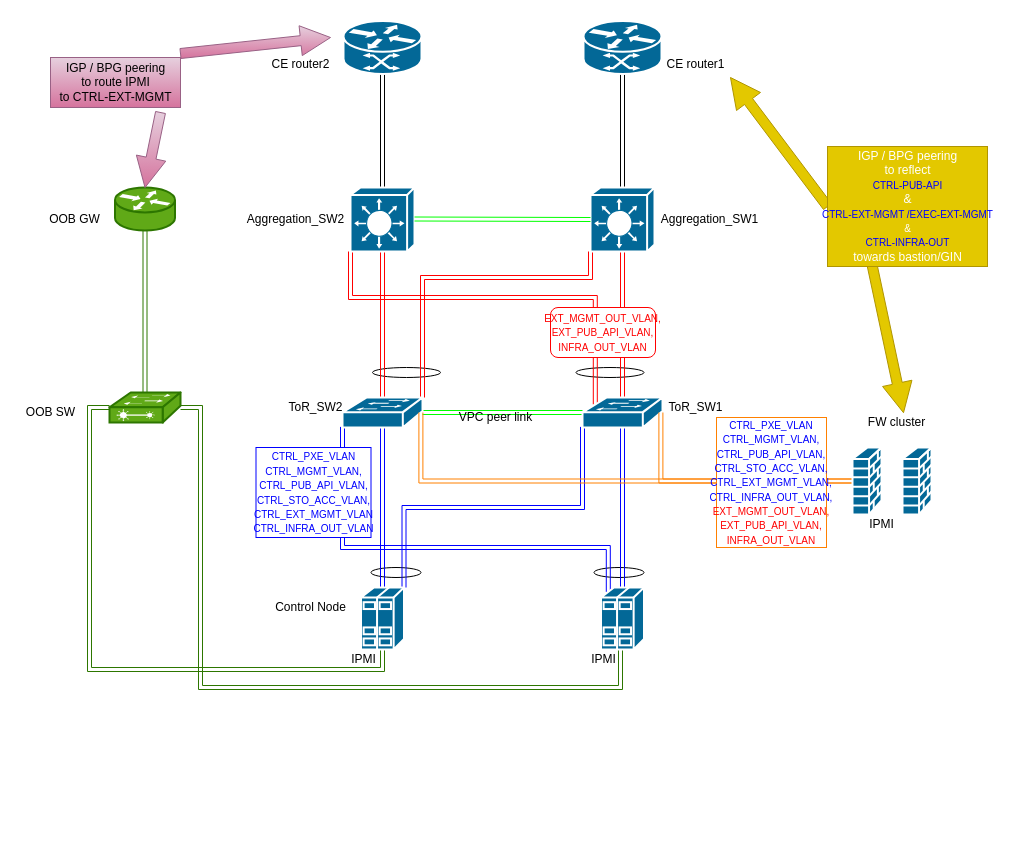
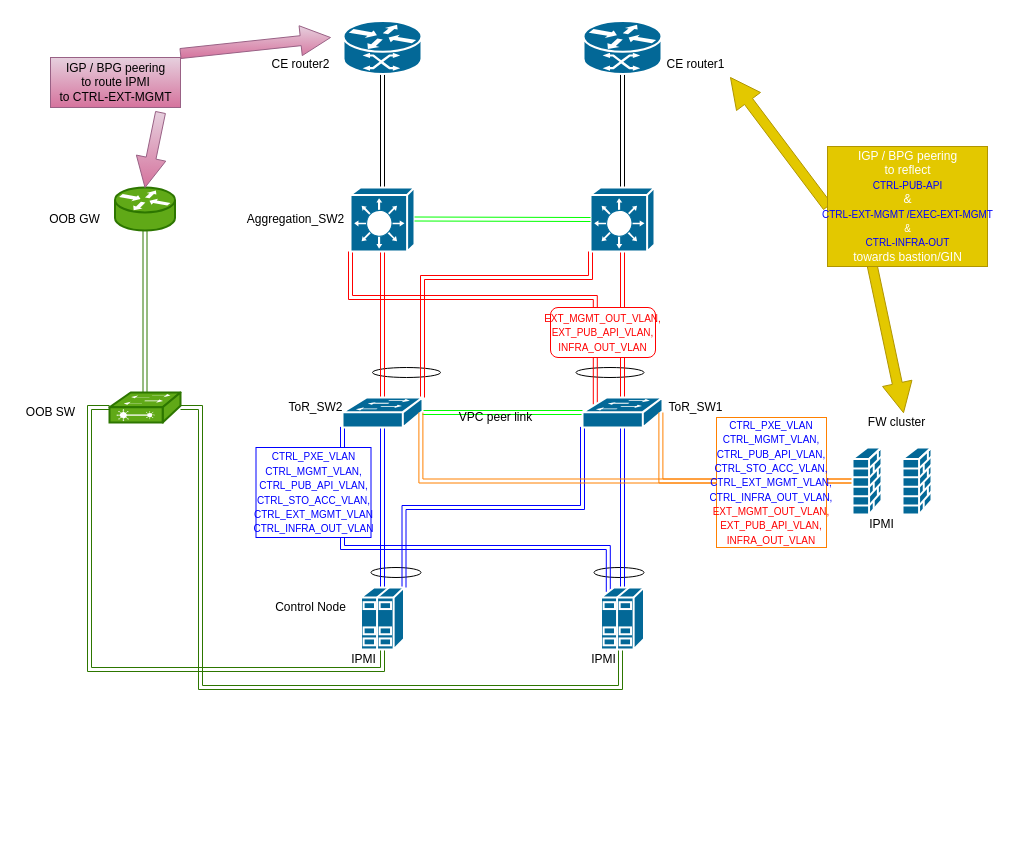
  <mxCell id="0" />
  <mxCell id="1" parent="0" />
  <mxCell id="2" value="" style="ellipse;whiteSpace=wrap;html=1;" parent="1" vertex="1"><mxGeometry x="575.5" y="367" width="68" height="10" as="geometry" /></mxCell>
  <mxCell id="3" value="" style="ellipse;whiteSpace=wrap;html=1;" parent="1" vertex="1"><mxGeometry x="372" y="367" width="68" height="10" as="geometry" /></mxCell>
  <mxCell id="4" value="" style="ellipse;whiteSpace=wrap;html=1;" parent="1" vertex="1"><mxGeometry x="370.5" y="567" width="50" height="10" as="geometry" /></mxCell>
  <mxCell id="5" value="" style="ellipse;whiteSpace=wrap;html=1;" parent="1" vertex="1"><mxGeometry x="593.5" y="567" width="50" height="10" as="geometry" /></mxCell>
  <mxCell id="6" style="edgeStyle=orthogonalEdgeStyle;rounded=0;orthogonalLoop=1;jettySize=auto;html=1;entryX=0.5;entryY=0.98;entryDx=0;entryDy=0;entryPerimeter=0;shape=link;strokeColor=#0000FF;" parent="1" source="9" target="17" edge="1"><mxGeometry relative="1" as="geometry" /></mxCell>
  <mxCell id="7" style="edgeStyle=orthogonalEdgeStyle;rounded=0;orthogonalLoop=1;jettySize=auto;html=1;exitX=1;exitY=0;exitDx=0;exitDy=0;exitPerimeter=0;entryX=0;entryY=0.98;entryDx=0;entryDy=0;entryPerimeter=0;shape=link;strokeColor=#0000FF;" parent="1" source="9" target="20" edge="1"><mxGeometry relative="1" as="geometry" /></mxCell>
  <mxCell id="8" style="edgeStyle=orthogonalEdgeStyle;rounded=0;orthogonalLoop=1;jettySize=auto;html=1;exitX=0.5;exitY=1;exitDx=0;exitDy=0;exitPerimeter=0;entryX=0;entryY=0.5;entryDx=0;entryDy=0;entryPerimeter=0;fillColor=#60a917;strokeColor=#2D7600;shape=link;" parent="1" source="9" target="44" edge="1"><mxGeometry relative="1" as="geometry" /></mxCell>
  <mxCell id="9" value="" style="shape=mxgraph.cisco.servers.standard_host;html=1;pointerEvents=1;dashed=0;fillColor=#036897;strokeColor=#ffffff;strokeWidth=2;verticalLabelPosition=bottom;verticalAlign=top;align=center;outlineConnect=0;" parent="1" vertex="1"><mxGeometry x="360.5" y="587" width="43" height="62" as="geometry" /></mxCell>
  <mxCell id="10" style="edgeStyle=orthogonalEdgeStyle;rounded=0;orthogonalLoop=1;jettySize=auto;html=1;exitX=0.17;exitY=0.07;exitDx=0;exitDy=0;exitPerimeter=0;entryX=0;entryY=0.98;entryDx=0;entryDy=0;entryPerimeter=0;shape=link;strokeColor=#0000FF;" parent="1" source="13" target="17" edge="1"><mxGeometry relative="1" as="geometry"><Array as="points"><mxPoint x="608" y="547" /><mxPoint x="342" y="547" /></Array></mxGeometry></mxCell>
  <mxCell id="11" style="edgeStyle=orthogonalEdgeStyle;shape=link;rounded=0;orthogonalLoop=1;jettySize=auto;html=1;exitX=0.5;exitY=0;exitDx=0;exitDy=0;exitPerimeter=0;entryX=0.5;entryY=0.98;entryDx=0;entryDy=0;entryPerimeter=0;strokeColor=#0000FF;" parent="1" source="13" target="20" edge="1"><mxGeometry relative="1" as="geometry" /></mxCell>
  <mxCell id="12" style="edgeStyle=orthogonalEdgeStyle;rounded=0;orthogonalLoop=1;jettySize=auto;html=1;entryX=1;entryY=0.5;entryDx=0;entryDy=0;entryPerimeter=0;fillColor=#60a917;strokeColor=#2D7600;shape=link;" parent="1" source="13" target="44" edge="1"><mxGeometry relative="1" as="geometry"><Array as="points"><mxPoint x="620" y="687" /><mxPoint x="200" y="687" /><mxPoint x="200" y="407" /></Array></mxGeometry></mxCell>
  <mxCell id="13" value="" style="shape=mxgraph.cisco.servers.standard_host;html=1;pointerEvents=1;dashed=0;fillColor=#036897;strokeColor=#ffffff;strokeWidth=2;verticalLabelPosition=bottom;verticalAlign=top;align=center;outlineConnect=0;" parent="1" vertex="1"><mxGeometry x="600.5" y="587" width="43" height="62" as="geometry" /></mxCell>
  <mxCell id="14" style="edgeStyle=orthogonalEdgeStyle;shape=link;rounded=0;orthogonalLoop=1;jettySize=auto;html=1;entryX=0.5;entryY=1;entryDx=0;entryDy=0;entryPerimeter=0;strokeColor=#FF0000;" parent="1" source="17" target="26" edge="1"><mxGeometry relative="1" as="geometry" /></mxCell>
  <mxCell id="15" style="edgeStyle=orthogonalEdgeStyle;shape=link;rounded=0;orthogonalLoop=1;jettySize=auto;html=1;exitX=1;exitY=0;exitDx=0;exitDy=0;exitPerimeter=0;entryX=0;entryY=1;entryDx=0;entryDy=0;entryPerimeter=0;strokeColor=#FF0000;" parent="1" source="17" target="28" edge="1"><mxGeometry relative="1" as="geometry"><Array as="points"><mxPoint x="422" y="277" /><mxPoint x="590" y="277" /></Array></mxGeometry></mxCell>
  <mxCell id="16" style="edgeStyle=orthogonalEdgeStyle;shape=link;rounded=0;orthogonalLoop=1;jettySize=auto;html=1;strokeColor=#00FF00;" parent="1" source="17" target="20" edge="1"><mxGeometry relative="1" as="geometry" /></mxCell>
  <mxCell id="17" value="" style="shape=mxgraph.cisco.switches.workgroup_switch;html=1;pointerEvents=1;dashed=0;fillColor=#036897;strokeColor=#ffffff;strokeWidth=2;verticalLabelPosition=bottom;verticalAlign=top;align=center;outlineConnect=0;" parent="1" vertex="1"><mxGeometry x="342" y="397" width="80" height="30" as="geometry" /></mxCell>
  <mxCell id="18" style="edgeStyle=orthogonalEdgeStyle;shape=link;rounded=0;orthogonalLoop=1;jettySize=auto;html=1;strokeColor=#FF0000;" parent="1" source="20" target="28" edge="1"><mxGeometry relative="1" as="geometry" /></mxCell>
  <mxCell id="19" style="edgeStyle=orthogonalEdgeStyle;shape=link;rounded=0;orthogonalLoop=1;jettySize=auto;html=1;exitX=0.16;exitY=0.23;exitDx=0;exitDy=0;exitPerimeter=0;entryX=0;entryY=1;entryDx=0;entryDy=0;entryPerimeter=0;strokeColor=#FF0000;" parent="1" source="20" target="26" edge="1"><mxGeometry relative="1" as="geometry"><Array as="points"><mxPoint x="595" y="297" /><mxPoint x="350" y="297" /></Array></mxGeometry></mxCell>
  <mxCell id="20" value="" style="shape=mxgraph.cisco.switches.workgroup_switch;html=1;pointerEvents=1;dashed=0;fillColor=#036897;strokeColor=#ffffff;strokeWidth=2;verticalLabelPosition=bottom;verticalAlign=top;align=center;outlineConnect=0;" parent="1" vertex="1"><mxGeometry x="582" y="397" width="80" height="30" as="geometry" /></mxCell>
  <mxCell id="21" style="edgeStyle=orthogonalEdgeStyle;rounded=0;orthogonalLoop=1;jettySize=auto;html=1;entryX=0.98;entryY=0.5;entryDx=0;entryDy=0;entryPerimeter=0;strokeColor=#FF8000;shape=link;" parent="1" source="23" target="20" edge="1"><mxGeometry relative="1" as="geometry" /></mxCell>
  <mxCell id="22" style="edgeStyle=orthogonalEdgeStyle;rounded=0;orthogonalLoop=1;jettySize=auto;html=1;entryX=0.98;entryY=0.5;entryDx=0;entryDy=0;entryPerimeter=0;strokeColor=#FF8000;shape=link;" parent="1" source="23" target="17" edge="1"><mxGeometry relative="1" as="geometry" /></mxCell>
  <mxCell id="23" value="" style="shape=mxgraph.cisco.security.firewall;html=1;pointerEvents=1;dashed=0;fillColor=#036897;strokeColor=#ffffff;strokeWidth=2;verticalLabelPosition=bottom;verticalAlign=top;align=center;outlineConnect=0;" parent="1" vertex="1"><mxGeometry x="852" y="447" width="29" height="67" as="geometry" /></mxCell>
  <mxCell id="24" value="" style="shape=mxgraph.cisco.security.firewall;html=1;pointerEvents=1;dashed=0;fillColor=#036897;strokeColor=#ffffff;strokeWidth=2;verticalLabelPosition=bottom;verticalAlign=top;align=center;outlineConnect=0;" parent="1" vertex="1"><mxGeometry x="902" y="447" width="29" height="67" as="geometry" /></mxCell>
  <mxCell id="25" style="edgeStyle=orthogonalEdgeStyle;shape=link;rounded=0;orthogonalLoop=1;jettySize=auto;html=1;exitX=0.5;exitY=0;exitDx=0;exitDy=0;exitPerimeter=0;entryX=0.5;entryY=1;entryDx=0;entryDy=0;entryPerimeter=0;" parent="1" source="26" target="52" edge="1"><mxGeometry relative="1" as="geometry" /></mxCell>
  <mxCell id="26" value="" style="shape=mxgraph.cisco.switches.layer_3_switch;html=1;pointerEvents=1;dashed=0;fillColor=#036897;strokeColor=#ffffff;strokeWidth=2;verticalLabelPosition=bottom;verticalAlign=top;align=center;outlineConnect=0;" parent="1" vertex="1"><mxGeometry x="350" y="187" width="64" height="64" as="geometry" /></mxCell>
  <mxCell id="27" style="edgeStyle=orthogonalEdgeStyle;shape=link;rounded=0;orthogonalLoop=1;jettySize=auto;html=1;exitX=0.5;exitY=0;exitDx=0;exitDy=0;exitPerimeter=0;entryX=0.5;entryY=1;entryDx=0;entryDy=0;entryPerimeter=0;" parent="1" source="28" target="53" edge="1"><mxGeometry relative="1" as="geometry" /></mxCell>
  <mxCell id="28" value="" style="shape=mxgraph.cisco.switches.layer_3_switch;html=1;pointerEvents=1;dashed=0;fillColor=#036897;strokeColor=#ffffff;strokeWidth=2;verticalLabelPosition=bottom;verticalAlign=top;align=center;outlineConnect=0;" parent="1" vertex="1"><mxGeometry x="590" y="187" width="64" height="64" as="geometry" /></mxCell>
  <mxCell id="29" value="ToR_SW2" style="text;html=1;align=center;verticalAlign=middle;resizable=0;points=[];autosize=1;" parent="1" vertex="1"><mxGeometry x="280" y="397" width="70" height="20" as="geometry" /></mxCell>
  <mxCell id="30" value="ToR_SW1" style="text;html=1;align=center;verticalAlign=middle;resizable=0;points=[];autosize=1;" parent="1" vertex="1"><mxGeometry x="660" y="397" width="70" height="20" as="geometry" /></mxCell>
  <mxCell id="31" value="Aggregation_SW2" style="text;html=1;align=center;verticalAlign=middle;resizable=0;points=[];autosize=1;" parent="1" vertex="1"><mxGeometry x="240" y="209" width="110" height="20" as="geometry" /></mxCell>
- <mxCell id="32" value="Aggregation_SW1" style="text;html=1;align=center;verticalAlign=middle;resizable=0;points=[];autosize=1;" parent="1" vertex="1"><mxGeometry x="654" y="209" width="110" height="20" as="geometry" /></mxCell>
  <mxCell id="33" value="Control Node" style="text;html=1;align=center;verticalAlign=middle;resizable=0;points=[];autosize=1;" parent="1" vertex="1"><mxGeometry x="265" y="597" width="90" height="20" as="geometry" /></mxCell>
  <mxCell id="34" value="FW cluster" style="text;html=1;align=center;verticalAlign=middle;resizable=0;points=[];autosize=1;" parent="1" vertex="1"><mxGeometry x="861" y="412" width="70" height="20" as="geometry" /></mxCell>
  <mxCell id="35" value="VPC peer link" style="text;html=1;align=center;verticalAlign=middle;resizable=0;points=[];autosize=1;" parent="1" vertex="1"><mxGeometry x="450" y="407" width="90" height="20" as="geometry" /></mxCell>
  <mxCell id="36" style="edgeStyle=orthogonalEdgeStyle;shape=link;rounded=0;orthogonalLoop=1;jettySize=auto;html=1;entryX=0;entryY=0.5;entryDx=0;entryDy=0;entryPerimeter=0;strokeColor=#00FF00;" parent="1" target="28" edge="1"><mxGeometry relative="1" as="geometry"><mxPoint x="414" y="218.5" as="sourcePoint" /><mxPoint x="574" y="218.5" as="targetPoint" /></mxGeometry></mxCell>
  <mxCell id="37" value="&lt;span style=&quot;font-family: &amp;#34;calibri&amp;#34; , sans-serif ; text-transform: uppercase&quot;&gt;&lt;font style=&quot;font-size: 10px&quot; color=&quot;#0000ff&quot;&gt;CTRL_PXE_VLAN&lt;br&gt;ctrl_mgmt_vlan, ctrl_pub_api_vlan,&lt;br&gt;ctrl_sto_acc_vlan, CTRL_ext_mgmt_vlan&lt;br&gt;CTRL_INFRA_OUT_VLAN&lt;br&gt;&lt;/font&gt;&lt;/span&gt;" style="whiteSpace=wrap;html=1;strokeColor=#0000FF;" parent="1" vertex="1"><mxGeometry x="255.5" y="447" width="115" height="90" as="geometry" /></mxCell>
  <mxCell id="38" value="&lt;font style=&quot;font-size: 10px&quot;&gt;&lt;font style=&quot;font-size: 10px&quot;&gt;&lt;font face=&quot;calibri, sans-serif&quot; style=&quot;color: rgb(0 , 0 , 255) ; font-size: 10px&quot;&gt;&lt;span style=&quot;text-transform: uppercase&quot;&gt;CTRL_PXE_VLAN&lt;br&gt;ctrl_mgmt_vlan, ctrl_pub_api_vlan,&lt;/span&gt;&lt;/font&gt;&lt;br&gt;&lt;font face=&quot;calibri, sans-serif&quot; style=&quot;color: rgb(0 , 0 , 255) ; font-size: 10px&quot;&gt;&lt;span style=&quot;text-transform: uppercase&quot;&gt;ctrl_sto_acc_vlan, CTRL_ext_mgmt_vlan,&lt;br&gt;CTRL_INFRA_OUT_VLAN,&lt;/span&gt;&lt;/font&gt;&lt;br&gt;&lt;font face=&quot;calibri, sans-serif&quot; style=&quot;font-size: 10px&quot; color=&quot;#ff0000&quot;&gt;&lt;span style=&quot;text-transform: uppercase&quot;&gt;EXT_MGMT_OUT_VLAN,&lt;br&gt;EXT_PUB_API_VLAN, INFRA_OUT_VLAN&lt;/span&gt;&lt;/font&gt;&lt;/font&gt;&lt;/font&gt;&lt;font style=&quot;font-size: 10px&quot; color=&quot;#0000ff&quot;&gt;&lt;br&gt;&lt;/font&gt;" style="whiteSpace=wrap;html=1;strokeColor=#FF8000;" parent="1" vertex="1"><mxGeometry x="716" y="417" width="110" height="130" as="geometry" /></mxCell>
  <mxCell id="39" value="&lt;span style=&quot;color: rgb(255 , 0 , 0) ; font-family: &amp;#34;calibri&amp;#34; , sans-serif ; font-size: 10px ; text-transform: uppercase&quot;&gt;EXT_MGMT_OUT_VLAN,&lt;/span&gt;&lt;br style=&quot;color: rgb(255 , 0 , 0) ; font-family: &amp;#34;calibri&amp;#34; , sans-serif ; font-size: 10px ; text-transform: uppercase&quot;&gt;&lt;span style=&quot;color: rgb(255 , 0 , 0) ; font-family: &amp;#34;calibri&amp;#34; , sans-serif ; font-size: 10px ; text-transform: uppercase&quot;&gt;EXT_PUB_API_VLAN,&lt;br&gt;INFRA_OUT_VLAN&lt;/span&gt;&lt;font style=&quot;font-size: 10px&quot; color=&quot;#0000ff&quot;&gt;&lt;br&gt;&lt;/font&gt;" style="whiteSpace=wrap;html=1;strokeColor=#FF0000;rounded=1;" parent="1" vertex="1"><mxGeometry x="550" y="307" width="105" height="50" as="geometry" /></mxCell>
  <mxCell id="40" style="edgeStyle=orthogonalEdgeStyle;shape=arrow;rounded=0;orthogonalLoop=1;jettySize=auto;html=1;fillColor=#e3c800;strokeColor=#B09500;entryX=0.6;entryY=0.01;entryDx=0;entryDy=0;entryPerimeter=0;" parent="1" target="34" edge="1"><mxGeometry relative="1" as="geometry"><mxPoint x="896" y="407" as="targetPoint" /><mxPoint x="870" y="257" as="sourcePoint" /></mxGeometry></mxCell>
  <mxCell id="41" style="edgeStyle=orthogonalEdgeStyle;shape=arrow;rounded=0;orthogonalLoop=1;jettySize=auto;html=1;fillColor=#e3c800;strokeColor=#B09500;entryX=1.007;entryY=1.175;entryDx=0;entryDy=0;entryPerimeter=0;" parent="1" source="42" target="55" edge="1"><mxGeometry relative="1" as="geometry"><mxPoint x="740" y="87" as="targetPoint" /></mxGeometry></mxCell>
  <mxCell id="42" value="IGP / BPG peering&lt;br&gt;to reflect&lt;br&gt;&lt;span style=&quot;color: rgb(0 , 0 , 255) ; font-family: &amp;#34;calibri&amp;#34; , sans-serif ; font-size: 10px ; text-transform: uppercase&quot;&gt;CTRL-PUB-API&lt;br&gt;&lt;/span&gt;&amp;amp;&lt;br&gt;&lt;span style=&quot;font-family: &amp;#34;calibri&amp;#34; , sans-serif ; font-size: 10px ; text-transform: uppercase&quot;&gt;&lt;font color=&quot;#0000ff&quot;&gt;CTRL-EXT-MGMT /EXEC-EXT-MGMT&lt;/font&gt;&lt;br&gt;&amp;amp;&lt;br&gt;&lt;font color=&quot;#0000ff&quot;&gt;CTRL-INFRA-OUT&lt;/font&gt;&lt;br&gt;&lt;/span&gt;towards bastion/GIN&lt;span style=&quot;color: rgb(0 , 0 , 255) ; font-family: &amp;#34;calibri&amp;#34; , sans-serif ; font-size: 10px ; text-transform: uppercase&quot;&gt;&lt;br&gt;&lt;/span&gt;" style="text;html=1;align=center;verticalAlign=middle;resizable=0;points=[];autosize=1;fillColor=#e3c800;strokeColor=#B09500;fontColor=#ffffff;" parent="1" vertex="1"><mxGeometry x="827" y="146" width="160" height="120" as="geometry" /></mxCell>
  <mxCell id="43" style="edgeStyle=orthogonalEdgeStyle;rounded=0;orthogonalLoop=1;jettySize=auto;html=1;fillColor=#60a917;strokeColor=#2D7600;shape=link;" parent="1" source="44" target="45" edge="1"><mxGeometry relative="1" as="geometry" /></mxCell>
  <mxCell id="44" value="" style="shape=mxgraph.cisco.switches.layer_2_remote_switch;html=1;pointerEvents=1;dashed=0;fillColor=#60a917;strokeColor=#2D7600;strokeWidth=2;verticalLabelPosition=bottom;verticalAlign=top;align=center;outlineConnect=0;fontColor=#ffffff;" parent="1" vertex="1"><mxGeometry x="109" y="392" width="71" height="30" as="geometry" /></mxCell>
  <mxCell id="45" value="" style="shape=mxgraph.cisco.routers.router;html=1;pointerEvents=1;dashed=0;fillColor=#60a917;strokeColor=#2D7600;strokeWidth=2;verticalLabelPosition=bottom;verticalAlign=top;align=center;outlineConnect=0;fontColor=#ffffff;" parent="1" vertex="1"><mxGeometry x="114.5" y="187" width="60" height="43" as="geometry" /></mxCell>
  <mxCell id="46" value="OOB SW" style="text;html=1;align=center;verticalAlign=middle;resizable=0;points=[];autosize=1;" parent="1" vertex="1"><mxGeometry x="20" y="402" width="60" height="20" as="geometry" /></mxCell>
  <mxCell id="47" value="IPMI" style="text;html=1;align=center;verticalAlign=middle;resizable=0;points=[];autosize=1;" parent="1" vertex="1"><mxGeometry x="343" y="649" width="40" height="20" as="geometry" /></mxCell>
  <mxCell id="48" value="IPMI" style="text;html=1;align=center;verticalAlign=middle;resizable=0;points=[];autosize=1;" parent="1" vertex="1"><mxGeometry x="583" y="649" width="40" height="20" as="geometry" /></mxCell>
  <mxCell id="49" value="IPMI" style="text;html=1;align=center;verticalAlign=middle;resizable=0;points=[];autosize=1;" parent="1" vertex="1"><mxGeometry x="861" y="514" width="40" height="20" as="geometry" /></mxCell>
  <mxCell id="50" value="&lt;span style=&quot;color: rgba(0 , 0 , 0 , 0) ; font-family: monospace ; font-size: 0px&quot;&gt;%3CmxGraphModel%3E%3Croot%3E%3CmxCell%20id%3D%220%22%2F%3E%3CmxCell%20id%3D%221%22%20parent%3D%220%22%2F%3E%3CmxCell%20id%3D%222%22%20value%3D%2210.7.10.3%2F24%22%20style%3D%22text%3Bhtml%3D1%3Balign%3Dcenter%3BverticalAlign%3Dmiddle%3Bresizable%3D0%3Bpoints%3D%5B%5D%3Bautosize%3D1%3B%22%20vertex%3D%221%22%20parent%3D%221%22%3E%3CmxGeometry%20x%3D%22199.5%22%20y%3D%22540%22%20width%3D%2280%22%20height%3D%2220%22%20as%3D%22geometry%22%2F%3E%3C%2FmxCell%3E%3C%2Froot%3E%3C%2FmxGraphModel%3E&lt;/span&gt;" style="text;html=1;align=center;verticalAlign=middle;resizable=0;points=[];autosize=1;" parent="1" vertex="1"><mxGeometry x="510" y="807" width="20" height="20" as="geometry" /></mxCell>
  <mxCell id="51" value="OOB GW" style="text;html=1;align=center;verticalAlign=middle;resizable=0;points=[];autosize=1;" parent="1" vertex="1"><mxGeometry x="39" y="209" width="70" height="20" as="geometry" /></mxCell>
  <mxCell id="52" value="" style="shape=mxgraph.cisco.routers.atm_router;html=1;pointerEvents=1;dashed=0;fillColor=#036897;strokeColor=#ffffff;strokeWidth=2;verticalLabelPosition=bottom;verticalAlign=top;align=center;outlineConnect=0;" parent="1" vertex="1"><mxGeometry x="343" y="20.5" width="78" height="53" as="geometry" /></mxCell>
  <mxCell id="53" value="" style="shape=mxgraph.cisco.routers.atm_router;html=1;pointerEvents=1;dashed=0;fillColor=#036897;strokeColor=#ffffff;strokeWidth=2;verticalLabelPosition=bottom;verticalAlign=top;align=center;outlineConnect=0;" parent="1" vertex="1"><mxGeometry x="583" y="20.5" width="78" height="53" as="geometry" /></mxCell>
  <mxCell id="54" value="CE router2" style="text;html=1;align=center;verticalAlign=middle;resizable=0;points=[];autosize=1;" parent="1" vertex="1"><mxGeometry x="265" y="53.5" width="70" height="20" as="geometry" /></mxCell>
  <mxCell id="55" value="CE router1" style="text;html=1;align=center;verticalAlign=middle;resizable=0;points=[];autosize=1;" parent="1" vertex="1"><mxGeometry x="659.5" y="53.5" width="70" height="20" as="geometry" /></mxCell>
  <mxCell id="56" value="IGP / BPG peering &lt;br&gt;to route IPMI &lt;br&gt;to CTRL-EXT-MGMT&lt;span style=&quot;color: rgb(0 , 0 , 255) ; font-family: &amp;#34;calibri&amp;#34; , sans-serif ; font-size: 10px ; text-transform: uppercase&quot;&gt;&lt;br&gt;&lt;/span&gt;" style="text;html=1;align=center;verticalAlign=middle;resizable=0;points=[];autosize=1;fillColor=#e6d0de;strokeColor=#996185;gradientColor=#d5739d;" parent="1" vertex="1"><mxGeometry x="50" y="57" width="130" height="50" as="geometry" /></mxCell>
  <mxCell id="57" style="edgeStyle=orthogonalEdgeStyle;shape=arrow;rounded=0;orthogonalLoop=1;jettySize=auto;html=1;fillColor=#e6d0de;strokeColor=#996185;gradientColor=#d5739d;" parent="1" edge="1"><mxGeometry relative="1" as="geometry"><mxPoint x="330" y="37" as="targetPoint" /><mxPoint y="53" as="sourcePoint" x="180" /></mxGeometry></mxCell>
  <mxCell id="58" style="edgeStyle=orthogonalEdgeStyle;shape=arrow;rounded=0;orthogonalLoop=1;jettySize=auto;html=1;fillColor=#e6d0de;strokeColor=#996185;gradientColor=#d5739d;entryX=0.5;entryY=0;entryDx=0;entryDy=0;entryPerimeter=0;" parent="1" target="45" edge="1"><mxGeometry relative="1" as="geometry"><mxPoint x="114.5" y="-23" as="targetPoint" /><mxPoint x="160" y="112" as="sourcePoint" /></mxGeometry></mxCell>
